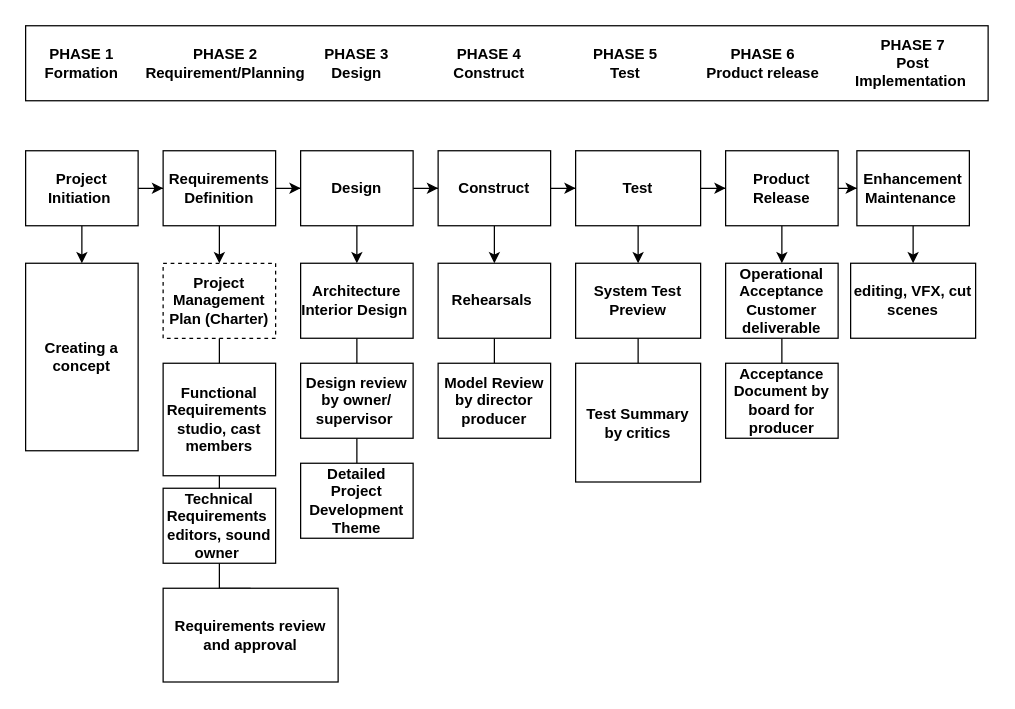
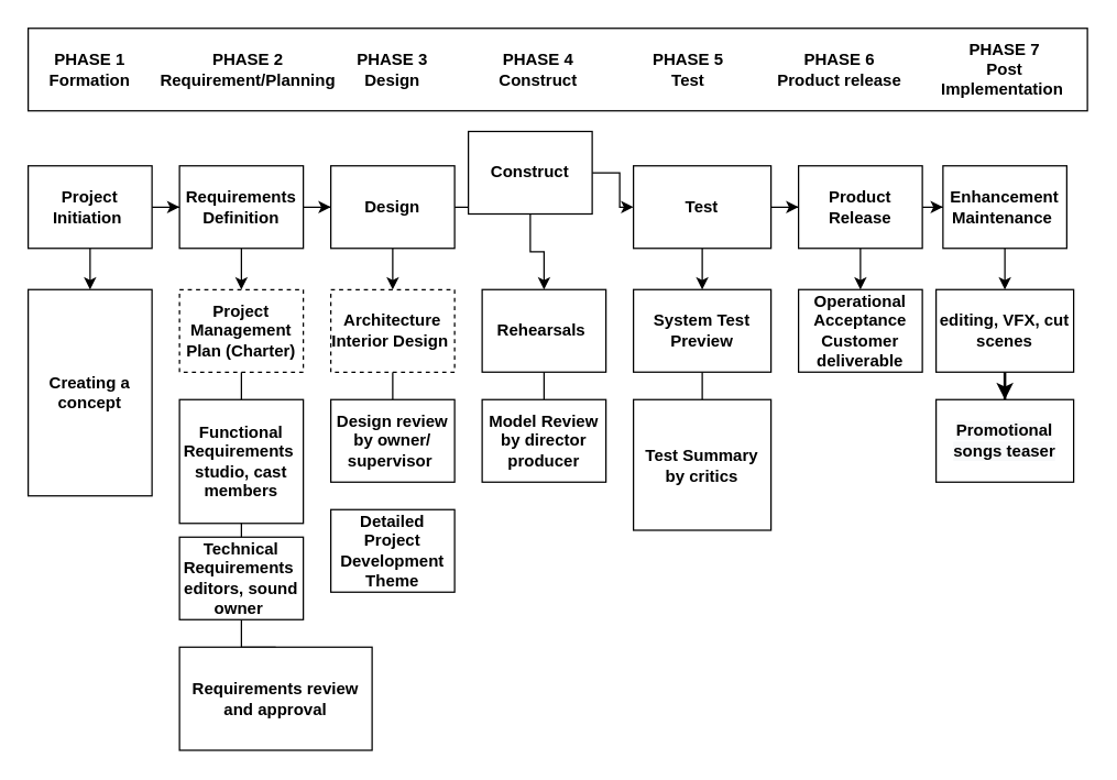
  <mxCell id="0" />
  <mxCell id="1" parent="0" />
  <mxCell id="2" value="" style="rounded=0;whiteSpace=wrap;html=1;fontStyle=1" parent="1" vertex="1"><mxGeometry x="20" y="20" width="770" height="60" as="geometry" /></mxCell>
  <mxCell id="3" value="PHASE 1&lt;br&gt;Formation" style="text;html=1;strokeColor=none;fillColor=none;align=center;verticalAlign=middle;whiteSpace=wrap;rounded=0;fontStyle=1" parent="1" vertex="1"><mxGeometry x="20" y="20" width="90" height="60" as="geometry" /></mxCell>
  <mxCell id="4" value="PHASE 2&lt;br&gt;Requirement/Planning" style="text;html=1;strokeColor=none;fillColor=none;align=center;verticalAlign=middle;whiteSpace=wrap;rounded=0;fontStyle=1" parent="1" vertex="1"><mxGeometry x="130" y="20" width="100" height="60" as="geometry" /></mxCell>
  <mxCell id="5" value="PHASE 3&lt;br&gt;Design" style="text;html=1;strokeColor=none;fillColor=none;align=center;verticalAlign=middle;whiteSpace=wrap;rounded=0;fontStyle=1" parent="1" vertex="1"><mxGeometry x="235" y="20" width="100" height="60" as="geometry" /></mxCell>
  <mxCell id="6" value="PHASE 4&lt;br&gt;Construct" style="text;html=1;strokeColor=none;fillColor=none;align=center;verticalAlign=middle;whiteSpace=wrap;rounded=0;fontStyle=1" parent="1" vertex="1"><mxGeometry x="341" y="20" width="100" height="60" as="geometry" /></mxCell>
  <mxCell id="7" value="PHASE 5&lt;br&gt;Test" style="text;html=1;strokeColor=none;fillColor=none;align=center;verticalAlign=middle;whiteSpace=wrap;rounded=0;fontStyle=1" parent="1" vertex="1"><mxGeometry x="450" y="20" width="100" height="60" as="geometry" /></mxCell>
  <mxCell id="8" value="PHASE 6&lt;br&gt;Product release" style="text;html=1;strokeColor=none;fillColor=none;align=center;verticalAlign=middle;whiteSpace=wrap;rounded=0;fontStyle=1" parent="1" vertex="1"><mxGeometry x="560" y="20" width="100" height="60" as="geometry" /></mxCell>
  <mxCell id="9" value="PHASE 7&lt;br&gt;Post Implementation&amp;nbsp;" style="text;html=1;strokeColor=none;fillColor=none;align=center;verticalAlign=middle;whiteSpace=wrap;rounded=0;fontStyle=1" parent="1" vertex="1"><mxGeometry x="670" y="20" width="120" height="60" as="geometry" /></mxCell>
  <mxCell id="10" value="" style="edgeStyle=orthogonalEdgeStyle;rounded=0;orthogonalLoop=1;jettySize=auto;html=1;fontStyle=1" parent="1" source="12" target="15" edge="1"><mxGeometry relative="1" as="geometry" /></mxCell>
  <mxCell id="11" value="" style="edgeStyle=orthogonalEdgeStyle;rounded=0;orthogonalLoop=1;jettySize=auto;html=1;endArrow=classic;endFill=1;fontStyle=1" parent="1" source="12" target="30" edge="1"><mxGeometry relative="1" as="geometry" /></mxCell>
  <mxCell id="12" value="Project Initiation&amp;nbsp;" style="rounded=0;whiteSpace=wrap;html=1;fontStyle=1" parent="1" vertex="1"><mxGeometry x="20" y="120" width="90" height="60" as="geometry" /></mxCell>
  <mxCell id="13" value="" style="edgeStyle=orthogonalEdgeStyle;rounded=0;orthogonalLoop=1;jettySize=auto;html=1;fontStyle=1" parent="1" source="15" target="18" edge="1"><mxGeometry relative="1" as="geometry" /></mxCell>
  <mxCell id="14" value="" style="edgeStyle=orthogonalEdgeStyle;rounded=0;orthogonalLoop=1;jettySize=auto;html=1;entryX=0.5;entryY=0;entryDx=0;entryDy=0;startArrow=none;startFill=0;endArrow=classic;endFill=1;fontStyle=1" parent="1" source="15" target="48" edge="1"><mxGeometry relative="1" as="geometry" /></mxCell>
  <mxCell id="15" value="Requirements Definition" style="rounded=0;whiteSpace=wrap;html=1;fontStyle=1" parent="1" vertex="1"><mxGeometry x="130" y="120" width="90" height="60" as="geometry" /></mxCell>
  <mxCell id="16" value="" style="edgeStyle=orthogonalEdgeStyle;rounded=0;orthogonalLoop=1;jettySize=auto;html=1;fontStyle=1" parent="1" source="18" target="21" edge="1"><mxGeometry relative="1" as="geometry" /></mxCell>
  <mxCell id="17" value="" style="edgeStyle=orthogonalEdgeStyle;rounded=0;orthogonalLoop=1;jettySize=auto;html=1;fontStyle=1" parent="1" source="18" target="43" edge="1"><mxGeometry relative="1" as="geometry" /></mxCell>
  <mxCell id="18" value="Design" style="rounded=0;whiteSpace=wrap;html=1;fontStyle=1" parent="1" vertex="1"><mxGeometry x="240" y="120" width="90" height="60" as="geometry" /></mxCell>
  <mxCell id="19" value="" style="edgeStyle=orthogonalEdgeStyle;rounded=0;orthogonalLoop=1;jettySize=auto;html=1;fontStyle=1" parent="1" source="21" target="24" edge="1"><mxGeometry relative="1" as="geometry" /></mxCell>
  <mxCell id="20" value="" style="edgeStyle=orthogonalEdgeStyle;rounded=0;orthogonalLoop=1;jettySize=auto;html=1;fontStyle=1" parent="1" source="21" target="40" edge="1"><mxGeometry relative="1" as="geometry" /></mxCell>
- <mxCell id="21" value="Construct" style="rounded=0;whiteSpace=wrap;html=1;fontStyle=1" parent="1" vertex="1"><mxGeometry x="350" y="120" width="90" height="60" as="geometry" /></mxCell>
+ <mxCell id="21" value="Construct" style="rounded=0;whiteSpace=wrap;html=1;fontStyle=1" parent="1" vertex="1"><mxGeometry x="340" y="95" width="90" height="60" as="geometry" /></mxCell>
  <mxCell id="22" value="" style="edgeStyle=orthogonalEdgeStyle;rounded=0;orthogonalLoop=1;jettySize=auto;html=1;fontStyle=1" parent="1" source="24" target="27" edge="1"><mxGeometry relative="1" as="geometry" /></mxCell>
  <mxCell id="23" value="" style="edgeStyle=orthogonalEdgeStyle;rounded=0;orthogonalLoop=1;jettySize=auto;html=1;entryX=0.5;entryY=0;entryDx=0;entryDy=0;fontStyle=1" parent="1" source="24" target="37" edge="1"><mxGeometry relative="1" as="geometry" /></mxCell>
  <mxCell id="24" value="Test" style="rounded=0;whiteSpace=wrap;html=1;fontStyle=1" parent="1" vertex="1"><mxGeometry x="460" y="120" width="100" height="60" as="geometry" /></mxCell>
  <mxCell id="25" value="" style="edgeStyle=orthogonalEdgeStyle;rounded=0;orthogonalLoop=1;jettySize=auto;html=1;fontStyle=1" parent="1" source="27" target="29" edge="1"><mxGeometry relative="1" as="geometry" /></mxCell>
  <mxCell id="26" value="" style="edgeStyle=orthogonalEdgeStyle;rounded=0;orthogonalLoop=1;jettySize=auto;html=1;fontStyle=1" parent="1" source="27" target="34" edge="1"><mxGeometry relative="1" as="geometry" /></mxCell>
  <mxCell id="27" value="Product Release" style="rounded=0;whiteSpace=wrap;html=1;fontStyle=1" parent="1" vertex="1"><mxGeometry x="580" y="120" width="90" height="60" as="geometry" /></mxCell>
  <mxCell id="28" value="" style="edgeStyle=orthogonalEdgeStyle;rounded=0;orthogonalLoop=1;jettySize=auto;html=1;fontStyle=1" parent="1" source="29" target="32" edge="1"><mxGeometry relative="1" as="geometry" /></mxCell>
  <mxCell id="29" value="Enhancement Maintenance&amp;nbsp;" style="rounded=0;whiteSpace=wrap;html=1;fontStyle=1" parent="1" vertex="1"><mxGeometry x="685" y="120" width="90" height="60" as="geometry" /></mxCell>
  <mxCell id="30" value="Creating a concept" style="rounded=0;whiteSpace=wrap;html=1;fontStyle=1" parent="1" vertex="1"><mxGeometry x="20" y="210" width="90" height="150" as="geometry" /></mxCell>
+ <mxCell id="31" value="" style="edgeStyle=orthogonalEdgeStyle;rounded=0;orthogonalLoop=1;jettySize=auto;html=1;fontSize=14;startArrow=none;startFill=0;endArrow=classic;endFill=1;strokeWidth=2;" parent="1" source="32" target="54" edge="1"><mxGeometry relative="1" as="geometry" /></mxCell>
  <mxCell id="32" value="editing, VFX, cut scenes" style="rounded=0;whiteSpace=wrap;html=1;fontStyle=1" parent="1" vertex="1"><mxGeometry x="680" y="210" width="100" height="60" as="geometry" /></mxCell>
- <mxCell id="33" value="" style="edgeStyle=orthogonalEdgeStyle;rounded=0;orthogonalLoop=1;jettySize=auto;html=1;endArrow=none;endFill=0;fontStyle=1" parent="1" source="34" target="35" edge="1"><mxGeometry relative="1" as="geometry" /></mxCell>
  <mxCell id="34" value="Operational Acceptance&lt;br&gt;Customer deliverable" style="rounded=0;whiteSpace=wrap;html=1;fontStyle=1" parent="1" vertex="1"><mxGeometry x="580" y="210" width="90" height="60" as="geometry" /></mxCell>
- <mxCell id="35" value="Acceptance Document by board for producer" style="rounded=0;whiteSpace=wrap;html=1;fontStyle=1" parent="1" vertex="1"><mxGeometry x="580" y="290" width="90" height="60" as="geometry" /></mxCell>
  <mxCell id="36" value="" style="edgeStyle=orthogonalEdgeStyle;rounded=0;orthogonalLoop=1;jettySize=auto;html=1;endArrow=none;endFill=0;fontStyle=1" parent="1" source="37" target="38" edge="1"><mxGeometry relative="1" as="geometry" /></mxCell>
  <mxCell id="37" value="System Test&lt;br&gt;Preview" style="rounded=0;whiteSpace=wrap;html=1;fontStyle=1" parent="1" vertex="1"><mxGeometry x="460" y="210" width="100" height="60" as="geometry" /></mxCell>
  <mxCell id="38" value="Test Summary by critics" style="rounded=0;whiteSpace=wrap;html=1;fontStyle=1" parent="1" vertex="1"><mxGeometry x="460" y="290" width="100" height="95" as="geometry" /></mxCell>
  <mxCell id="39" value="" style="edgeStyle=orthogonalEdgeStyle;rounded=0;orthogonalLoop=1;jettySize=auto;html=1;endArrow=none;endFill=0;fontStyle=1" parent="1" source="40" target="41" edge="1"><mxGeometry relative="1" as="geometry" /></mxCell>
  <mxCell id="40" value="Rehearsals&amp;nbsp;" style="rounded=0;whiteSpace=wrap;html=1;fontStyle=1" parent="1" vertex="1"><mxGeometry x="350" y="210" width="90" height="60" as="geometry" /></mxCell>
  <mxCell id="41" value="Model Review by director producer" style="rounded=0;whiteSpace=wrap;html=1;fontStyle=1" parent="1" vertex="1"><mxGeometry x="350" y="290" width="90" height="60" as="geometry" /></mxCell>
  <mxCell id="42" value="" style="edgeStyle=orthogonalEdgeStyle;rounded=0;orthogonalLoop=1;jettySize=auto;html=1;endArrow=none;endFill=0;fontStyle=1" parent="1" source="43" target="45" edge="1"><mxGeometry relative="1" as="geometry" /></mxCell>
- <mxCell id="43" value="Architecture&lt;br&gt;Interior Design&amp;nbsp;" style="rounded=0;whiteSpace=wrap;html=1;fontStyle=1" parent="1" vertex="1"><mxGeometry x="240" y="210" width="90" height="60" as="geometry" /></mxCell>
- <mxCell id="44" value="" style="edgeStyle=orthogonalEdgeStyle;rounded=0;orthogonalLoop=1;jettySize=auto;html=1;endArrow=none;endFill=0;fontStyle=1" parent="1" source="45" target="46" edge="1"><mxGeometry relative="1" as="geometry" /></mxCell>
+ <mxCell id="43" value="Architecture&lt;br&gt;Interior Design&amp;nbsp;" style="rounded=0;whiteSpace=wrap;html=1;fontStyle=1;dashed=1;" parent="1" vertex="1"><mxGeometry x="240" y="210" width="90" height="60" as="geometry" /></mxCell>
  <mxCell id="45" value="Design review by owner/ supervisor&amp;nbsp;" style="rounded=0;whiteSpace=wrap;html=1;fontStyle=1" parent="1" vertex="1"><mxGeometry x="240" y="290" width="90" height="60" as="geometry" /></mxCell>
  <mxCell id="46" value="Detailed Project Development&lt;br&gt;Theme" style="rounded=0;whiteSpace=wrap;html=1;fontStyle=1" parent="1" vertex="1"><mxGeometry x="240" y="370" width="90" height="60" as="geometry" /></mxCell>
  <mxCell id="47" value="" style="edgeStyle=orthogonalEdgeStyle;rounded=0;orthogonalLoop=1;jettySize=auto;html=1;endArrow=none;endFill=0;fontStyle=1" parent="1" source="48" target="50" edge="1"><mxGeometry relative="1" as="geometry" /></mxCell>
  <mxCell id="48" value="Project Management Plan (Charter)" style="rounded=0;whiteSpace=wrap;html=1;fontStyle=1;dashed=1;" parent="1" vertex="1"><mxGeometry x="130" y="210" width="90" height="60" as="geometry" /></mxCell>
  <mxCell id="49" value="" style="edgeStyle=orthogonalEdgeStyle;rounded=0;orthogonalLoop=1;jettySize=auto;html=1;endArrow=none;endFill=0;fontStyle=1" parent="1" source="50" target="52" edge="1"><mxGeometry relative="1" as="geometry" /></mxCell>
  <mxCell id="50" value="Functional Requirements&amp;nbsp;&lt;br&gt;studio, cast members" style="rounded=0;whiteSpace=wrap;html=1;fontStyle=1" parent="1" vertex="1"><mxGeometry x="130" y="290" width="90" height="90" as="geometry" /></mxCell>
  <mxCell id="51" value="" style="edgeStyle=orthogonalEdgeStyle;rounded=0;orthogonalLoop=1;jettySize=auto;html=1;endArrow=none;endFill=0;fontStyle=1" parent="1" source="52" target="53" edge="1"><mxGeometry relative="1" as="geometry" /></mxCell>
  <mxCell id="52" value="Technical Requirements&amp;nbsp;&lt;br&gt;editors, sound owner&amp;nbsp;" style="rounded=0;whiteSpace=wrap;html=1;fontStyle=1" parent="1" vertex="1"><mxGeometry x="130" y="390" width="90" height="60" as="geometry" /></mxCell>
  <mxCell id="53" value="Requirements review and approval" style="rounded=0;whiteSpace=wrap;html=1;fontStyle=1" parent="1" vertex="1"><mxGeometry x="130" y="470" width="140" height="75" as="geometry" /></mxCell>
+ <mxCell id="54" value="&#10;&#10;&lt;span style=&quot;color: rgb(0, 0, 0); font-family: helvetica; font-size: 12px; font-style: normal; font-weight: 700; letter-spacing: normal; text-align: center; text-indent: 0px; text-transform: none; word-spacing: 0px; background-color: rgb(248, 249, 250); display: inline; float: none;&quot;&gt;Promotional songs teaser&lt;/span&gt;&#10;&#10;" style="rounded=0;whiteSpace=wrap;html=1;fontStyle=1" parent="1" vertex="1"><mxGeometry x="680" y="290" width="100" height="60" as="geometry" /></mxCell>
